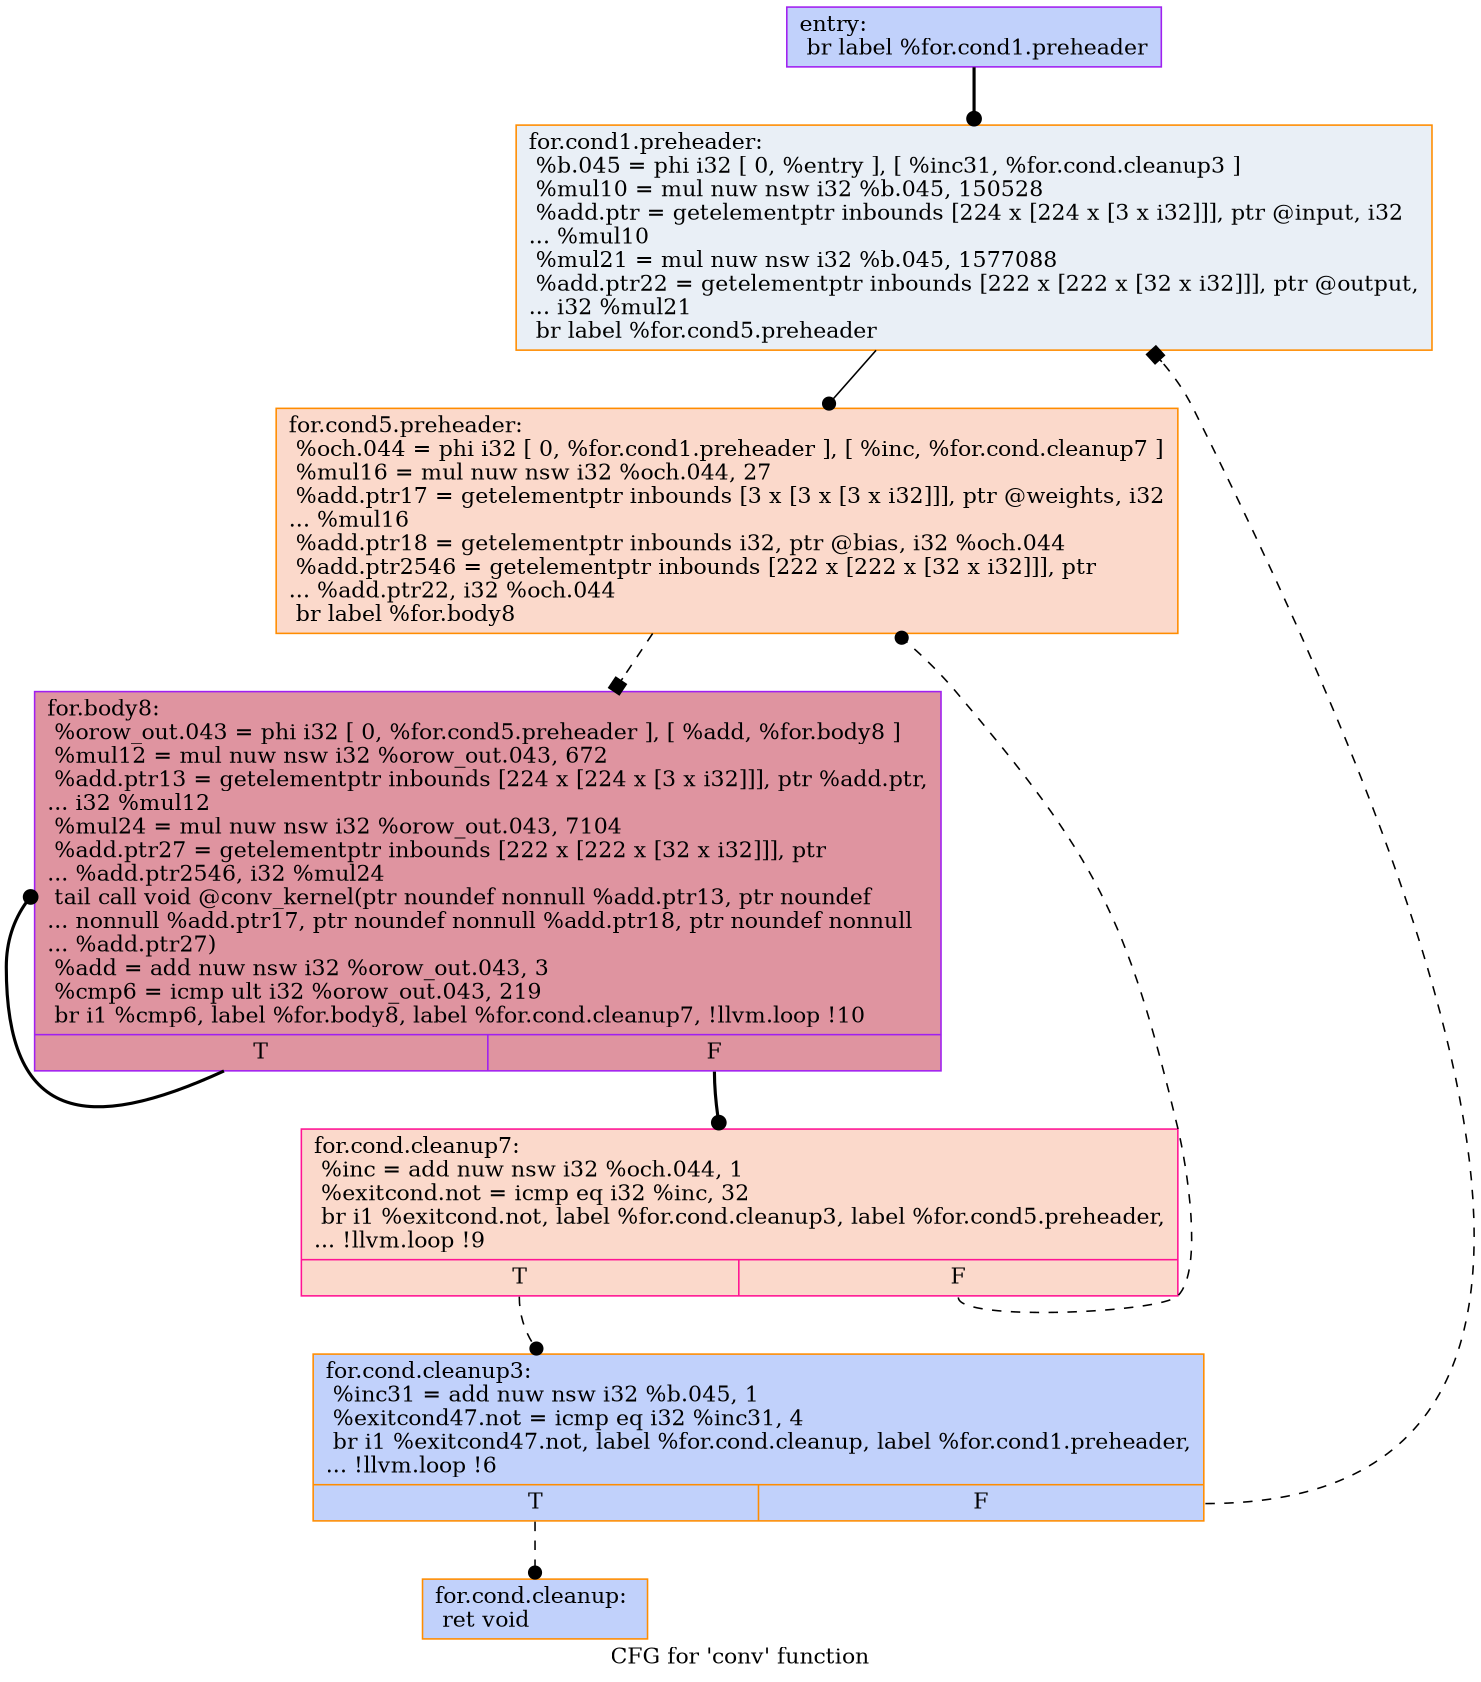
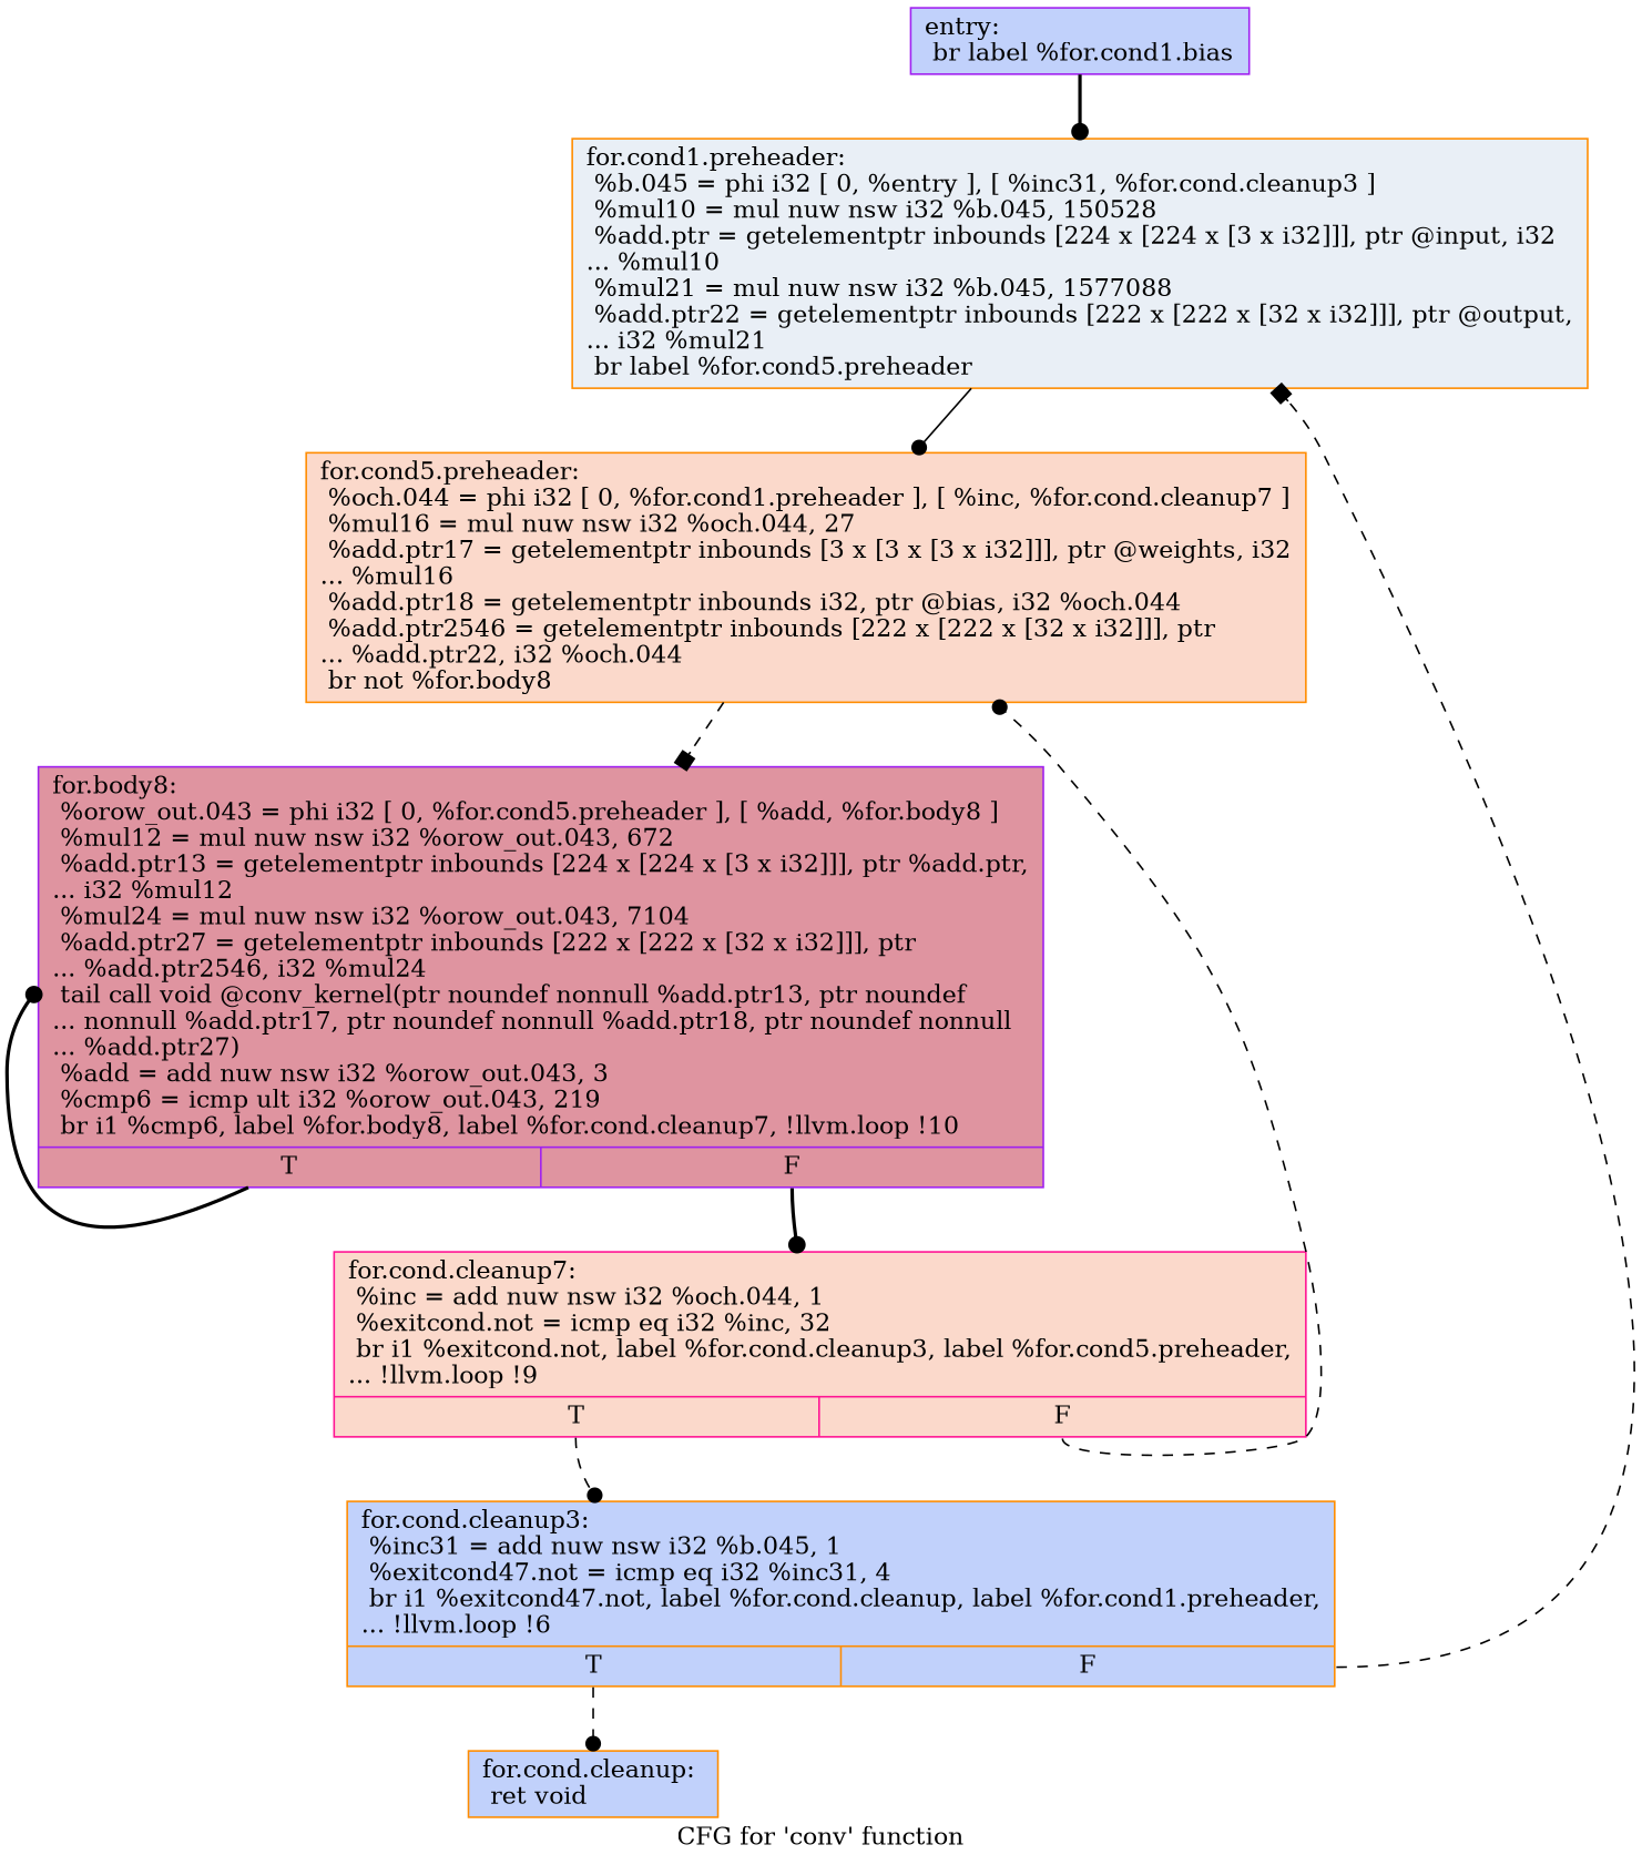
  digraph {
    label="CFG for 'conv' function"
    node [color=darkorange fillcolor="#7396f570" shape=record style=filled]
    edge [arrowhead=dot style=dashed]
-   n1 [color=purple label="{entry:\l  br label %for.cond1.preheader\l}"]
+   n1 [color=purple label="{entry:\l  br label %for.cond1.bias\l}"]
    n2 [fillcolor="#cedaeb70" label="{for.cond1.preheader:                              \l  %b.045 = phi i32 [ 0, %entry ], [ %inc31, %for.cond.cleanup3 ]\l  %mul10 = mul nuw nsw i32 %b.045, 150528\l  %add.ptr = getelementptr inbounds [224 x [224 x [3 x i32]]], ptr @input, i32\l... %mul10\l  %mul21 = mul nuw nsw i32 %b.045, 1577088\l  %add.ptr22 = getelementptr inbounds [222 x [222 x [32 x i32]]], ptr @output,\l... i32 %mul21\l  br label %for.cond5.preheader\l}"]
-   n3 [fillcolor="#f7a88970" label="{for.cond5.preheader:                              \l  %och.044 = phi i32 [ 0, %for.cond1.preheader ], [ %inc, %for.cond.cleanup7 ]\l  %mul16 = mul nuw nsw i32 %och.044, 27\l  %add.ptr17 = getelementptr inbounds [3 x [3 x [3 x i32]]], ptr @weights, i32\l... %mul16\l  %add.ptr18 = getelementptr inbounds i32, ptr @bias, i32 %och.044\l  %add.ptr2546 = getelementptr inbounds [222 x [222 x [32 x i32]]], ptr\l... %add.ptr22, i32 %och.044\l  br label %for.body8\l}"]
+   n3 [fillcolor="#f7a88970" label="{for.cond5.preheader:                              \l  %och.044 = phi i32 [ 0, %for.cond1.preheader ], [ %inc, %for.cond.cleanup7 ]\l  %mul16 = mul nuw nsw i32 %och.044, 27\l  %add.ptr17 = getelementptr inbounds [3 x [3 x [3 x i32]]], ptr @weights, i32\l... %mul16\l  %add.ptr18 = getelementptr inbounds i32, ptr @bias, i32 %och.044\l  %add.ptr2546 = getelementptr inbounds [222 x [222 x [32 x i32]]], ptr\l... %add.ptr22, i32 %och.044\l  br not %for.body8\l}"]
    n4 [color=purple fillcolor="#b70d2870" label="{for.body8:                                        \l  %orow_out.043 = phi i32 [ 0, %for.cond5.preheader ], [ %add, %for.body8 ]\l  %mul12 = mul nuw nsw i32 %orow_out.043, 672\l  %add.ptr13 = getelementptr inbounds [224 x [224 x [3 x i32]]], ptr %add.ptr,\l... i32 %mul12\l  %mul24 = mul nuw nsw i32 %orow_out.043, 7104\l  %add.ptr27 = getelementptr inbounds [222 x [222 x [32 x i32]]], ptr\l... %add.ptr2546, i32 %mul24\l  tail call void @conv_kernel(ptr noundef nonnull %add.ptr13, ptr noundef\l... nonnull %add.ptr17, ptr noundef nonnull %add.ptr18, ptr noundef nonnull\l... %add.ptr27)\l  %add = add nuw nsw i32 %orow_out.043, 3\l  %cmp6 = icmp ult i32 %orow_out.043, 219\l  br i1 %cmp6, label %for.body8, label %for.cond.cleanup7, !llvm.loop !10\l|{<s0>T|<s1>F}}"]
    n5 [color=deeppink fillcolor="#f7a88970" label="{for.cond.cleanup7:                                \l  %inc = add nuw nsw i32 %och.044, 1\l  %exitcond.not = icmp eq i32 %inc, 32\l  br i1 %exitcond.not, label %for.cond.cleanup3, label %for.cond5.preheader,\l... !llvm.loop !9\l|{<s0>T|<s1>F}}"]
    n6 [label="{for.cond.cleanup:                                 \l  ret void\l}"]
    n7 [label="{for.cond.cleanup3:                                \l  %inc31 = add nuw nsw i32 %b.045, 1\l  %exitcond47.not = icmp eq i32 %inc31, 4\l  br i1 %exitcond47.not, label %for.cond.cleanup, label %for.cond1.preheader,\l... !llvm.loop !6\l|{<s0>T|<s1>F}}"]
    n1 -> n2 [style=bold]
    n2 -> n3 [style=solid]
    n3 -> n4 [arrowhead=box]
    n4 -> n4 [style=bold tailport=s0]
    n4 -> n5 [style=bold tailport=s1]
    n5 -> n3 [tailport=s1]
    n5 -> n7 [tailport=s0]
    n7 -> n2 [arrowhead=box tailport=s1]
    n7 -> n6 [tailport=s0]
  }
